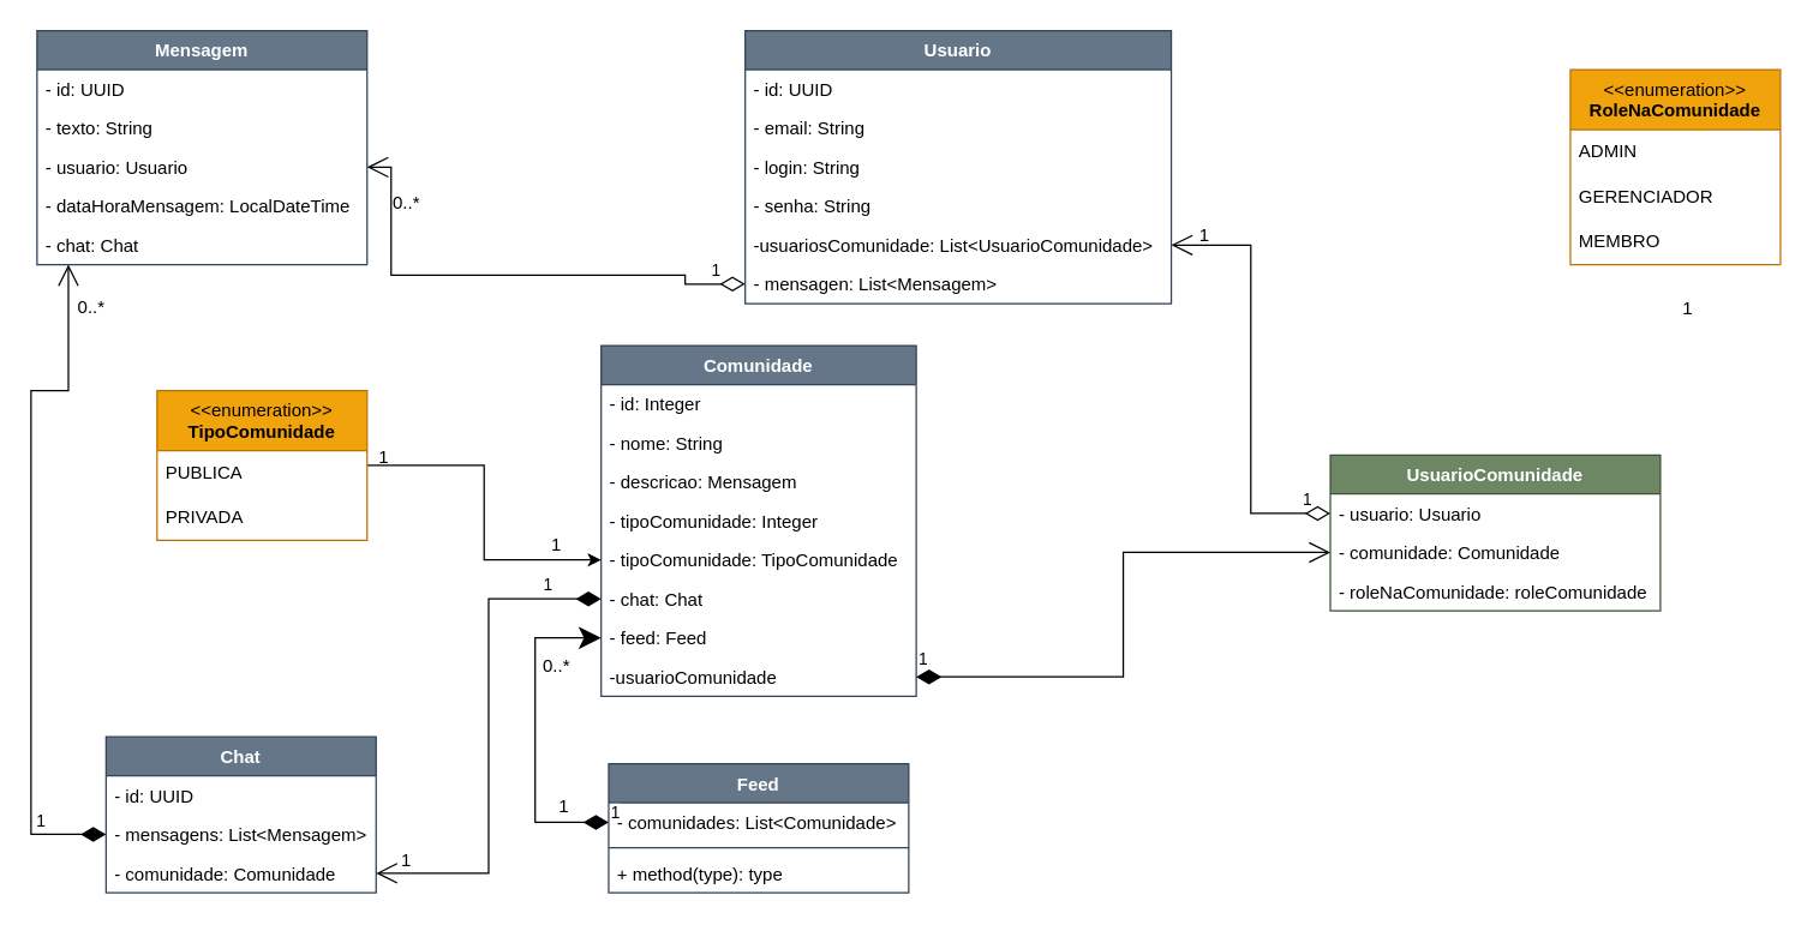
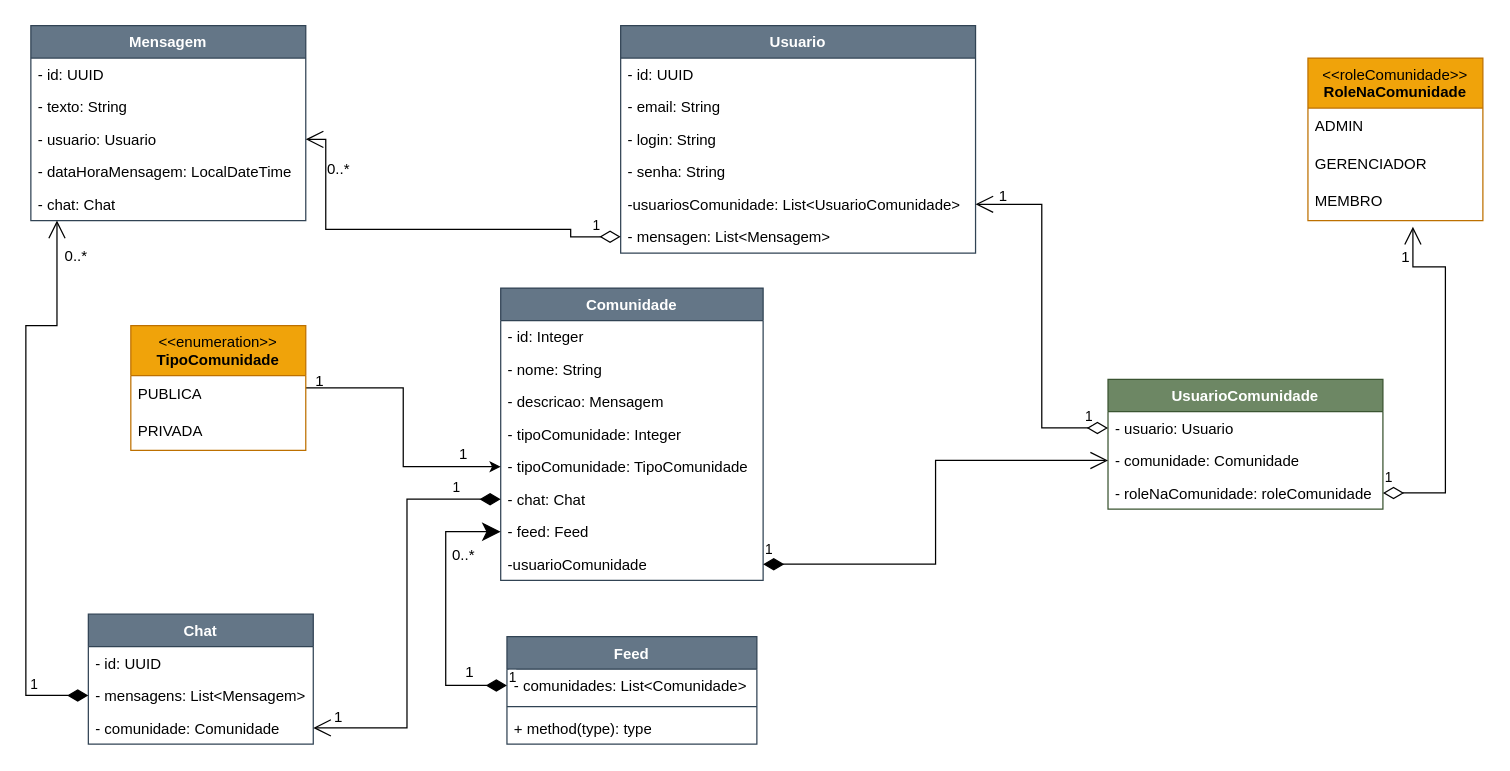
  <mxCell id="0" />
  <mxCell id="1" parent="0" />
  <mxCell id="2" value="Usuario" style="swimlane;fontStyle=1;align=center;verticalAlign=top;childLayout=stackLayout;horizontal=1;startSize=26;horizontalStack=0;resizeParent=1;resizeParentMax=0;resizeLast=0;collapsible=1;marginBottom=0;whiteSpace=wrap;html=1;fillColor=#647687;fontColor=#ffffff;strokeColor=#314354;" parent="1" vertex="1"><mxGeometry x="496" y="20" width="284" height="182" as="geometry" /></mxCell>
  <mxCell id="3" value="- id: UUID" style="text;align=left;verticalAlign=top;spacingLeft=4;spacingRight=4;overflow=hidden;rotatable=0;points=[[0,0.5],[1,0.5]];portConstraint=eastwest;whiteSpace=wrap;html=1;" parent="2" vertex="1"><mxGeometry y="26" width="284" height="26" as="geometry" /></mxCell>
  <mxCell id="4" value="- email: String" style="text;strokeColor=none;fillColor=none;align=left;verticalAlign=top;spacingLeft=4;spacingRight=4;overflow=hidden;rotatable=0;points=[[0,0.5],[1,0.5]];portConstraint=eastwest;whiteSpace=wrap;html=1;" parent="2" vertex="1"><mxGeometry y="52" width="284" height="26" as="geometry" /></mxCell>
  <mxCell id="5" value="- login: String" style="text;strokeColor=none;fillColor=none;align=left;verticalAlign=top;spacingLeft=4;spacingRight=4;overflow=hidden;rotatable=0;points=[[0,0.5],[1,0.5]];portConstraint=eastwest;whiteSpace=wrap;html=1;" parent="2" vertex="1"><mxGeometry y="78" width="284" height="26" as="geometry" /></mxCell>
  <mxCell id="6" value="- senha: String" style="text;strokeColor=none;fillColor=none;align=left;verticalAlign=top;spacingLeft=4;spacingRight=4;overflow=hidden;rotatable=0;points=[[0,0.5],[1,0.5]];portConstraint=eastwest;whiteSpace=wrap;html=1;" parent="2" vertex="1"><mxGeometry y="104" width="284" height="26" as="geometry" /></mxCell>
  <mxCell id="7" value="-usuariosComunidade: List&amp;lt;UsuarioComunidade&amp;gt;" style="text;strokeColor=none;fillColor=none;align=left;verticalAlign=top;spacingLeft=4;spacingRight=4;overflow=hidden;rotatable=0;points=[[0,0.5],[1,0.5]];portConstraint=eastwest;whiteSpace=wrap;html=1;" parent="2" vertex="1"><mxGeometry y="130" width="284" height="26" as="geometry" /></mxCell>
  <mxCell id="8" value="- mensagen: List&amp;lt;Mensagem&amp;gt;" style="text;strokeColor=none;fillColor=none;align=left;verticalAlign=top;spacingLeft=4;spacingRight=4;overflow=hidden;rotatable=0;points=[[0,0.5],[1,0.5]];portConstraint=eastwest;whiteSpace=wrap;html=1;" parent="2" vertex="1"><mxGeometry y="156" width="284" height="26" as="geometry" /></mxCell>
  <mxCell id="9" value="Comunidade" style="swimlane;fontStyle=1;align=center;verticalAlign=top;childLayout=stackLayout;horizontal=1;startSize=26;horizontalStack=0;resizeParent=1;resizeParentMax=0;resizeLast=0;collapsible=1;marginBottom=0;whiteSpace=wrap;html=1;fillColor=#647687;strokeColor=#314354;fontColor=#ffffff;" parent="1" vertex="1"><mxGeometry x="400" y="230" width="210" height="234" as="geometry" /></mxCell>
  <mxCell id="10" value="- id: Integer" style="text;align=left;verticalAlign=top;spacingLeft=4;spacingRight=4;overflow=hidden;rotatable=0;points=[[0,0.5],[1,0.5]];portConstraint=eastwest;whiteSpace=wrap;html=1;" parent="9" vertex="1"><mxGeometry y="26" width="210" height="26" as="geometry" /></mxCell>
  <mxCell id="11" value="- nome: String" style="text;strokeColor=none;fillColor=none;align=left;verticalAlign=top;spacingLeft=4;spacingRight=4;overflow=hidden;rotatable=0;points=[[0,0.5],[1,0.5]];portConstraint=eastwest;whiteSpace=wrap;html=1;" parent="9" vertex="1"><mxGeometry y="52" width="210" height="26" as="geometry" /></mxCell>
  <mxCell id="12" value="- descricao: Mensagem" style="text;strokeColor=none;fillColor=none;align=left;verticalAlign=top;spacingLeft=4;spacingRight=4;overflow=hidden;rotatable=0;points=[[0,0.5],[1,0.5]];portConstraint=eastwest;whiteSpace=wrap;html=1;" parent="9" vertex="1"><mxGeometry y="78" width="210" height="26" as="geometry" /></mxCell>
  <mxCell id="13" value="- tipoComunidade: Integer" style="text;strokeColor=none;fillColor=none;align=left;verticalAlign=top;spacingLeft=4;spacingRight=4;overflow=hidden;rotatable=0;points=[[0,0.5],[1,0.5]];portConstraint=eastwest;whiteSpace=wrap;html=1;" parent="9" vertex="1"><mxGeometry y="104" width="210" height="26" as="geometry" /></mxCell>
  <mxCell id="14" value="- tipoComunidade: TipoComunidade" style="text;strokeColor=none;fillColor=none;align=left;verticalAlign=top;spacingLeft=4;spacingRight=4;overflow=hidden;rotatable=0;points=[[0,0.5],[1,0.5]];portConstraint=eastwest;whiteSpace=wrap;html=1;" parent="9" vertex="1"><mxGeometry y="130" width="210" height="26" as="geometry" /></mxCell>
  <mxCell id="15" value="- chat: Chat" style="text;strokeColor=none;fillColor=none;align=left;verticalAlign=top;spacingLeft=4;spacingRight=4;overflow=hidden;rotatable=0;points=[[0,0.5],[1,0.5]];portConstraint=eastwest;whiteSpace=wrap;html=1;" parent="9" vertex="1"><mxGeometry y="156" width="210" height="26" as="geometry" /></mxCell>
  <mxCell id="16" value="- feed: Feed" style="text;strokeColor=none;fillColor=none;align=left;verticalAlign=top;spacingLeft=4;spacingRight=4;overflow=hidden;rotatable=0;points=[[0,0.5],[1,0.5]];portConstraint=eastwest;whiteSpace=wrap;html=1;" parent="9" vertex="1"><mxGeometry y="182" width="210" height="26" as="geometry" /></mxCell>
  <mxCell id="17" value="-usuarioComunidade" style="text;strokeColor=none;fillColor=none;align=left;verticalAlign=top;spacingLeft=4;spacingRight=4;overflow=hidden;rotatable=0;points=[[0,0.5],[1,0.5]];portConstraint=eastwest;whiteSpace=wrap;html=1;" parent="9" vertex="1"><mxGeometry y="208" width="210" height="26" as="geometry" /></mxCell>
  <mxCell id="18" value="Chat" style="swimlane;fontStyle=1;align=center;verticalAlign=top;childLayout=stackLayout;horizontal=1;startSize=26;horizontalStack=0;resizeParent=1;resizeParentMax=0;resizeLast=0;collapsible=1;marginBottom=0;whiteSpace=wrap;html=1;fillColor=#647687;fontColor=#ffffff;strokeColor=#314354;" parent="1" vertex="1"><mxGeometry x="70" y="491" width="180" height="104" as="geometry" /></mxCell>
  <mxCell id="19" value="- id: UUID" style="text;strokeColor=none;fillColor=none;align=left;verticalAlign=top;spacingLeft=4;spacingRight=4;overflow=hidden;rotatable=0;points=[[0,0.5],[1,0.5]];portConstraint=eastwest;whiteSpace=wrap;html=1;" parent="18" vertex="1"><mxGeometry y="26" width="180" height="26" as="geometry" /></mxCell>
  <mxCell id="20" value="- mensagens: List&amp;lt;Mensagem&amp;gt;" style="text;strokeColor=none;fillColor=none;align=left;verticalAlign=top;spacingLeft=4;spacingRight=4;overflow=hidden;rotatable=0;points=[[0,0.5],[1,0.5]];portConstraint=eastwest;whiteSpace=wrap;html=1;" parent="18" vertex="1"><mxGeometry y="52" width="180" height="26" as="geometry" /></mxCell>
  <mxCell id="21" value="- comunidade: Comunidade" style="text;strokeColor=none;fillColor=none;align=left;verticalAlign=top;spacingLeft=4;spacingRight=4;overflow=hidden;rotatable=0;points=[[0,0.5],[1,0.5]];portConstraint=eastwest;whiteSpace=wrap;html=1;" parent="18" vertex="1"><mxGeometry y="78" width="180" height="26" as="geometry" /></mxCell>
  <mxCell id="22" value="Mensagem" style="swimlane;fontStyle=1;align=center;verticalAlign=top;childLayout=stackLayout;horizontal=1;startSize=26;horizontalStack=0;resizeParent=1;resizeParentMax=0;resizeLast=0;collapsible=1;marginBottom=0;whiteSpace=wrap;html=1;fillColor=#647687;fontColor=#ffffff;strokeColor=#314354;" parent="1" vertex="1"><mxGeometry x="24" y="20" width="220" height="156" as="geometry" /></mxCell>
  <mxCell id="23" value="- id: UUID" style="text;strokeColor=none;fillColor=none;align=left;verticalAlign=top;spacingLeft=4;spacingRight=4;overflow=hidden;rotatable=0;points=[[0,0.5],[1,0.5]];portConstraint=eastwest;whiteSpace=wrap;html=1;" parent="22" vertex="1"><mxGeometry y="26" width="220" height="26" as="geometry" /></mxCell>
  <mxCell id="24" value="- texto: String" style="text;strokeColor=none;fillColor=none;align=left;verticalAlign=top;spacingLeft=4;spacingRight=4;overflow=hidden;rotatable=0;points=[[0,0.5],[1,0.5]];portConstraint=eastwest;whiteSpace=wrap;html=1;" parent="22" vertex="1"><mxGeometry y="52" width="220" height="26" as="geometry" /></mxCell>
  <mxCell id="25" value="- usuario: Usuario" style="text;strokeColor=none;fillColor=none;align=left;verticalAlign=top;spacingLeft=4;spacingRight=4;overflow=hidden;rotatable=0;points=[[0,0.5],[1,0.5]];portConstraint=eastwest;whiteSpace=wrap;html=1;" parent="22" vertex="1"><mxGeometry y="78" width="220" height="26" as="geometry" /></mxCell>
  <mxCell id="26" value="- dataHoraMensagem: LocalDateTime" style="text;strokeColor=none;fillColor=none;align=left;verticalAlign=top;spacingLeft=4;spacingRight=4;overflow=hidden;rotatable=0;points=[[0,0.5],[1,0.5]];portConstraint=eastwest;whiteSpace=wrap;html=1;" parent="22" vertex="1"><mxGeometry y="104" width="220" height="26" as="geometry" /></mxCell>
  <mxCell id="27" value="- chat: Chat" style="text;strokeColor=none;fillColor=none;align=left;verticalAlign=top;spacingLeft=4;spacingRight=4;overflow=hidden;rotatable=0;points=[[0,0.5],[1,0.5]];portConstraint=eastwest;whiteSpace=wrap;html=1;" parent="22" vertex="1"><mxGeometry y="130" width="220" height="26" as="geometry" /></mxCell>
  <mxCell id="28" value="Feed" style="swimlane;fontStyle=1;align=center;verticalAlign=top;childLayout=stackLayout;horizontal=1;startSize=26;horizontalStack=0;resizeParent=1;resizeParentMax=0;resizeLast=0;collapsible=1;marginBottom=0;whiteSpace=wrap;html=1;fillColor=#647687;fontColor=#ffffff;strokeColor=#314354;" parent="1" vertex="1"><mxGeometry x="405" y="509" width="200" height="86" as="geometry" /></mxCell>
  <mxCell id="29" value="- comunidades: List&amp;lt;Comunidade&amp;gt;" style="text;strokeColor=none;fillColor=none;align=left;verticalAlign=top;spacingLeft=4;spacingRight=4;overflow=hidden;rotatable=0;points=[[0,0.5],[1,0.5]];portConstraint=eastwest;whiteSpace=wrap;html=1;" parent="28" vertex="1"><mxGeometry y="26" width="200" height="26" as="geometry" /></mxCell>
  <mxCell id="30" value="" style="line;strokeWidth=1;fillColor=none;align=left;verticalAlign=middle;spacingTop=-1;spacingLeft=3;spacingRight=3;rotatable=0;labelPosition=right;points=[];portConstraint=eastwest;strokeColor=inherit;" parent="28" vertex="1"><mxGeometry y="52" width="200" height="8" as="geometry" /></mxCell>
  <mxCell id="31" value="+ method(type): type" style="text;strokeColor=none;fillColor=none;align=left;verticalAlign=top;spacingLeft=4;spacingRight=4;overflow=hidden;rotatable=0;points=[[0,0.5],[1,0.5]];portConstraint=eastwest;whiteSpace=wrap;html=1;" parent="28" vertex="1"><mxGeometry y="60" width="200" height="26" as="geometry" /></mxCell>
  <mxCell id="32" value="1" style="endArrow=open;html=1;endSize=12;startArrow=diamondThin;startSize=14;startFill=1;edgeStyle=orthogonalEdgeStyle;align=left;verticalAlign=bottom;rounded=0;exitX=0;exitY=0.5;exitDx=0;exitDy=0;entryX=1;entryY=0.5;entryDx=0;entryDy=0;" parent="1" source="15" target="21" edge="1"><mxGeometry x="-0.76" relative="1" as="geometry"><mxPoint x="305" y="399" as="sourcePoint" /><mxPoint x="210" y="399" as="targetPoint" /><mxPoint as="offset" /></mxGeometry></mxCell>
  <mxCell id="33" value="1" style="endArrow=open;html=1;endSize=12;startArrow=diamondThin;startSize=14;startFill=0;edgeStyle=orthogonalEdgeStyle;align=left;verticalAlign=bottom;rounded=0;entryX=1;entryY=0.5;entryDx=0;entryDy=0;exitX=0;exitY=0.5;exitDx=0;exitDy=0;" parent="1" source="8" target="25" edge="1"><mxGeometry x="-0.854" relative="1" as="geometry"><mxPoint x="476" y="183" as="sourcePoint" /><mxPoint x="504" y="160" as="targetPoint" /><Array as="points"><mxPoint x="456" y="189" /><mxPoint x="456" y="183" /><mxPoint x="260" y="183" /><mxPoint x="260" y="111" /></Array><mxPoint as="offset" /></mxGeometry></mxCell>
  <mxCell id="34" value="0..*" style="text;html=1;align=center;verticalAlign=middle;resizable=0;points=[];autosize=1;strokeColor=none;fillColor=none;" parent="1" vertex="1"><mxGeometry x="250" y="120" width="40" height="30" as="geometry" /></mxCell>
  <mxCell id="35" value="1" style="endArrow=open;html=1;endSize=12;startArrow=diamondThin;startSize=14;startFill=1;edgeStyle=orthogonalEdgeStyle;align=left;verticalAlign=bottom;rounded=0;exitX=0;exitY=0.5;exitDx=0;exitDy=0;entryX=0.095;entryY=1;entryDx=0;entryDy=0;entryPerimeter=0;" parent="1" source="20" target="27" edge="1"><mxGeometry x="-0.791" relative="1" as="geometry"><mxPoint x="50" y="250" as="sourcePoint" /><mxPoint x="90" y="140" as="targetPoint" /><Array as="points"><mxPoint x="20" y="556" /><mxPoint x="20" y="260" /><mxPoint x="45" y="260" /></Array><mxPoint as="offset" /></mxGeometry></mxCell>
  <mxCell id="36" value="0..*" style="text;html=1;align=center;verticalAlign=middle;resizable=0;points=[];autosize=1;strokeColor=none;fillColor=none;" parent="1" vertex="1"><mxGeometry x="40" y="190" width="40" height="30" as="geometry" /></mxCell>
  <mxCell id="37" value="0..*" style="text;html=1;align=center;verticalAlign=middle;resizable=0;points=[];autosize=1;strokeColor=none;fillColor=none;" parent="1" vertex="1"><mxGeometry x="350" y="429" width="40" height="30" as="geometry" /></mxCell>
  <mxCell id="38" style="edgeStyle=orthogonalEdgeStyle;rounded=0;orthogonalLoop=1;jettySize=auto;html=1;entryX=0;entryY=0.5;entryDx=0;entryDy=0;" parent="1" source="39" target="14" edge="1"><mxGeometry relative="1" as="geometry" /></mxCell>
  <mxCell id="39" value="&amp;lt;&amp;lt;enumeration&amp;gt;&amp;gt;&lt;br&gt;&lt;b&gt;TipoComunidade&lt;/b&gt;" style="swimlane;fontStyle=0;align=center;verticalAlign=top;childLayout=stackLayout;horizontal=1;startSize=40;horizontalStack=0;resizeParent=1;resizeParentMax=0;resizeLast=0;collapsible=0;marginBottom=0;html=1;whiteSpace=wrap;fillColor=#f0a30a;strokeColor=#BD7000;fontColor=#000000;" parent="1" vertex="1"><mxGeometry x="104" y="260" width="140" height="100" as="geometry" /></mxCell>
  <mxCell id="40" value="PUBLICA" style="text;html=1;strokeColor=none;fillColor=none;align=left;verticalAlign=middle;spacingLeft=4;spacingRight=4;overflow=hidden;rotatable=0;points=[[0,0.5],[1,0.5]];portConstraint=eastwest;whiteSpace=wrap;" parent="39" vertex="1"><mxGeometry y="40" width="140" height="30" as="geometry" /></mxCell>
  <mxCell id="41" value="PRIVADA" style="text;html=1;strokeColor=none;fillColor=none;align=left;verticalAlign=middle;spacingLeft=4;spacingRight=4;overflow=hidden;rotatable=0;points=[[0,0.5],[1,0.5]];portConstraint=eastwest;whiteSpace=wrap;" parent="39" vertex="1"><mxGeometry y="70" width="140" height="30" as="geometry" /></mxCell>
  <mxCell id="42" value="1" style="text;html=1;align=center;verticalAlign=middle;resizable=0;points=[];autosize=1;strokeColor=none;fillColor=none;" parent="1" vertex="1"><mxGeometry x="240" y="290" width="30" height="30" as="geometry" /></mxCell>
  <mxCell id="43" value="1" style="text;html=1;align=center;verticalAlign=middle;resizable=0;points=[];autosize=1;strokeColor=none;fillColor=none;" parent="1" vertex="1"><mxGeometry x="355" y="348" width="30" height="30" as="geometry" /></mxCell>
- <mxCell id="44" value="&amp;lt;&amp;lt;enumeration&amp;gt;&amp;gt;&lt;br&gt;&lt;b&gt;RoleNaComunidade&lt;/b&gt;" style="swimlane;fontStyle=0;align=center;verticalAlign=top;childLayout=stackLayout;horizontal=1;startSize=40;horizontalStack=0;resizeParent=1;resizeParentMax=0;resizeLast=0;collapsible=0;marginBottom=0;html=1;whiteSpace=wrap;fillColor=#f0a30a;strokeColor=#BD7000;fontColor=#000000;" parent="1" vertex="1"><mxGeometry x="1046" y="46" width="140" height="130" as="geometry" /></mxCell>
+ <mxCell id="44" value="&amp;lt;&amp;lt;roleComunidade&amp;gt;&amp;gt;&lt;br&gt;&lt;b&gt;RoleNaComunidade&lt;/b&gt;" style="swimlane;fontStyle=0;align=center;verticalAlign=top;childLayout=stackLayout;horizontal=1;startSize=40;horizontalStack=0;resizeParent=1;resizeParentMax=0;resizeLast=0;collapsible=0;marginBottom=0;html=1;whiteSpace=wrap;fillColor=#f0a30a;strokeColor=#BD7000;fontColor=#000000;" parent="1" vertex="1"><mxGeometry x="1046" y="46" width="140" height="130" as="geometry" /></mxCell>
  <mxCell id="45" value="ADMIN" style="text;html=1;strokeColor=none;fillColor=none;align=left;verticalAlign=middle;spacingLeft=4;spacingRight=4;overflow=hidden;rotatable=0;points=[[0,0.5],[1,0.5]];portConstraint=eastwest;whiteSpace=wrap;" parent="44" vertex="1"><mxGeometry y="40" width="140" height="30" as="geometry" /></mxCell>
  <mxCell id="46" value="GERENCIADOR" style="text;html=1;strokeColor=none;fillColor=none;align=left;verticalAlign=middle;spacingLeft=4;spacingRight=4;overflow=hidden;rotatable=0;points=[[0,0.5],[1,0.5]];portConstraint=eastwest;whiteSpace=wrap;" parent="44" vertex="1"><mxGeometry y="70" width="140" height="30" as="geometry" /></mxCell>
  <mxCell id="47" value="MEMBRO" style="text;html=1;strokeColor=none;fillColor=none;align=left;verticalAlign=middle;spacingLeft=4;spacingRight=4;overflow=hidden;rotatable=0;points=[[0,0.5],[1,0.5]];portConstraint=eastwest;whiteSpace=wrap;" parent="44" vertex="1"><mxGeometry y="100" width="140" height="30" as="geometry" /></mxCell>
  <mxCell id="48" value="1" style="text;html=1;align=center;verticalAlign=middle;resizable=0;points=[];autosize=1;strokeColor=none;fillColor=none;" parent="1" vertex="1"><mxGeometry x="255" y="559" width="30" height="30" as="geometry" /></mxCell>
  <mxCell id="49" value="UsuarioComunidade" style="swimlane;fontStyle=1;align=center;verticalAlign=top;childLayout=stackLayout;horizontal=1;startSize=26;horizontalStack=0;resizeParent=1;resizeParentMax=0;resizeLast=0;collapsible=1;marginBottom=0;whiteSpace=wrap;html=1;fillColor=#6d8764;fontColor=#ffffff;strokeColor=#3A5431;" parent="1" vertex="1"><mxGeometry x="886" y="303" width="220" height="104" as="geometry" /></mxCell>
  <mxCell id="50" value="- usuario: Usuario" style="text;strokeColor=none;fillColor=none;align=left;verticalAlign=top;spacingLeft=4;spacingRight=4;overflow=hidden;rotatable=0;points=[[0,0.5],[1,0.5]];portConstraint=eastwest;whiteSpace=wrap;html=1;" parent="49" vertex="1"><mxGeometry y="26" width="220" height="26" as="geometry" /></mxCell>
  <mxCell id="51" value="- comunidade: Comunidade" style="text;strokeColor=none;fillColor=none;align=left;verticalAlign=top;spacingLeft=4;spacingRight=4;overflow=hidden;rotatable=0;points=[[0,0.5],[1,0.5]];portConstraint=eastwest;whiteSpace=wrap;html=1;" parent="49" vertex="1"><mxGeometry y="52" width="220" height="26" as="geometry" /></mxCell>
  <mxCell id="52" value="- roleNaComunidade: roleComunidade" style="text;strokeColor=none;fillColor=none;align=left;verticalAlign=top;spacingLeft=4;spacingRight=4;overflow=hidden;rotatable=0;points=[[0,0.5],[1,0.5]];portConstraint=eastwest;whiteSpace=wrap;html=1;" parent="49" vertex="1"><mxGeometry y="78" width="220" height="26" as="geometry" /></mxCell>
  <mxCell id="53" value="1" style="endArrow=open;html=1;endSize=12;startArrow=diamondThin;startSize=14;startFill=0;edgeStyle=orthogonalEdgeStyle;align=left;verticalAlign=bottom;rounded=0;entryX=1;entryY=0.5;entryDx=0;entryDy=0;exitX=0;exitY=0.5;exitDx=0;exitDy=0;" parent="1" source="50" target="7" edge="1"><mxGeometry x="-0.86" relative="1" as="geometry"><mxPoint x="676" y="333" as="sourcePoint" /><mxPoint x="836" y="333" as="targetPoint" /><mxPoint as="offset" /></mxGeometry></mxCell>
  <mxCell id="54" value="1" style="text;html=1;align=center;verticalAlign=middle;resizable=0;points=[];autosize=1;strokeColor=none;fillColor=none;" parent="1" vertex="1"><mxGeometry x="787" y="142" width="30" height="30" as="geometry" /></mxCell>
+ <mxCell id="55" value="1" style="endArrow=open;html=1;endSize=12;startArrow=diamondThin;startSize=14;startFill=0;edgeStyle=orthogonalEdgeStyle;align=left;verticalAlign=bottom;rounded=0;entryX=0.6;entryY=1.167;entryDx=0;entryDy=0;entryPerimeter=0;exitX=1;exitY=0.5;exitDx=0;exitDy=0;" parent="1" source="52" target="47" edge="1"><mxGeometry x="-1" y="3" relative="1" as="geometry"><mxPoint x="676" y="333" as="sourcePoint" /><mxPoint x="836" y="333" as="targetPoint" /><Array as="points"><mxPoint x="1156" y="394" /><mxPoint x="1156" y="213" /><mxPoint x="1130" y="213" /></Array></mxGeometry></mxCell>
  <mxCell id="56" value="1" style="text;html=1;align=center;verticalAlign=middle;resizable=0;points=[];autosize=1;strokeColor=none;fillColor=none;" parent="1" vertex="1"><mxGeometry x="1109" y="191" width="30" height="30" as="geometry" /></mxCell>
  <mxCell id="57" value="1" style="endArrow=open;html=1;endSize=12;startArrow=diamondThin;startSize=14;startFill=1;edgeStyle=orthogonalEdgeStyle;align=left;verticalAlign=bottom;rounded=0;exitX=1;exitY=0.5;exitDx=0;exitDy=0;entryX=0;entryY=0.5;entryDx=0;entryDy=0;" parent="1" source="17" target="51" edge="1"><mxGeometry x="-1" y="3" relative="1" as="geometry"><mxPoint x="676" y="333" as="sourcePoint" /><mxPoint x="836" y="333" as="targetPoint" /></mxGeometry></mxCell>
  <mxCell id="58" value="1" style="endArrow=classic;html=1;endSize=12;startArrow=diamondThin;startSize=14;startFill=1;edgeStyle=orthogonalEdgeStyle;align=left;verticalAlign=bottom;rounded=0;exitX=0;exitY=0.5;exitDx=0;exitDy=0;entryX=0;entryY=0.5;entryDx=0;entryDy=0;" parent="1" source="29" target="16" edge="1"><mxGeometry x="-1" y="3" relative="1" as="geometry"><mxPoint x="366" y="491" as="sourcePoint" /><mxPoint x="526" y="491" as="targetPoint" /><Array as="points"><mxPoint x="356" y="548" /><mxPoint x="356" y="425" /></Array></mxGeometry></mxCell>
  <mxCell id="59" value="1" style="text;html=1;align=center;verticalAlign=middle;resizable=0;points=[];autosize=1;strokeColor=none;fillColor=none;" parent="1" vertex="1"><mxGeometry x="360" y="523" width="30" height="30" as="geometry" /></mxCell>
